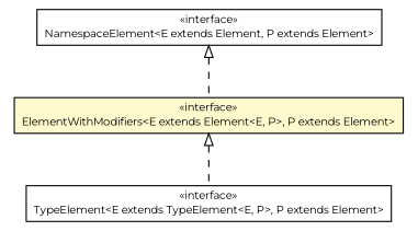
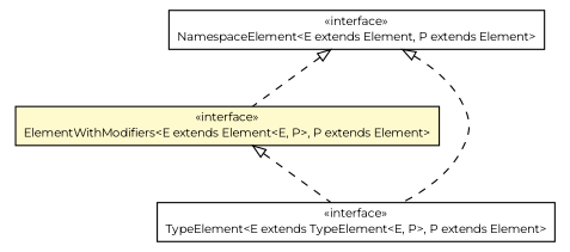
  digraph {
    nodesep=0.25
    ranksep=0.5
    fontname=Montserrat
    node [fontcolor=black fontname=Montserrat fontsize=9.0 shape=plaintext]
    edge [arrowtail=empty dir=back fontname=Montserrat fontsize=10 headport=p labelfontname=Helvetica labelfontsize=10 style=dashed tailport=p]
    n1 [label=<<table title="chameleon.core.modifier.ElementWithModifiers" border="0" cellborder="1" cellspacing="0" cellpadding="2" port="p" bgcolor="lemonChiffon" href="./ElementWithModifiers.html"> 		<tr><td><table border="0" cellspacing="0" cellpadding="1"> <tr><td align="center" balign="center"> &#171;interface&#187; </td></tr> <tr><td align="center" balign="center"> ElementWithModifiers&lt;E extends Element&lt;E, P&gt;, P extends Element&gt; </td></tr> 		</table></td></tr> 		</table>>]
    n2 [label=<<table title="chameleon.core.type.TypeElement" border="0" cellborder="1" cellspacing="0" cellpadding="2" port="p" href="../type/TypeElement.html"> 		<tr><td><table border="0" cellspacing="0" cellpadding="1"> <tr><td align="center" balign="center"> &#171;interface&#187; </td></tr> <tr><td align="center" balign="center"> TypeElement&lt;E extends TypeElement&lt;E, P&gt;, P extends Element&gt; </td></tr> 		</table></td></tr> 		</table>>]
    n3 [label=<<table title="chameleon.core.namespace.NamespaceElement" border="0" cellborder="1" cellspacing="0" cellpadding="2" port="p" href="../namespace/NamespaceElement.html"> 		<tr><td><table border="0" cellspacing="0" cellpadding="1"> <tr><td align="center" balign="center"> &#171;interface&#187; </td></tr> <tr><td align="center" balign="center"> NamespaceElement&lt;E extends Element, P extends Element&gt; </td></tr> 		</table></td></tr> 		</table>>]
    n1 -> n2
    n3 -> n1
+   n3 -> n2
  }
